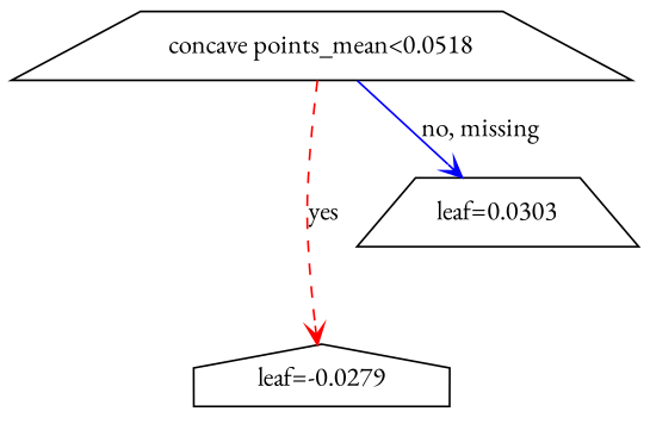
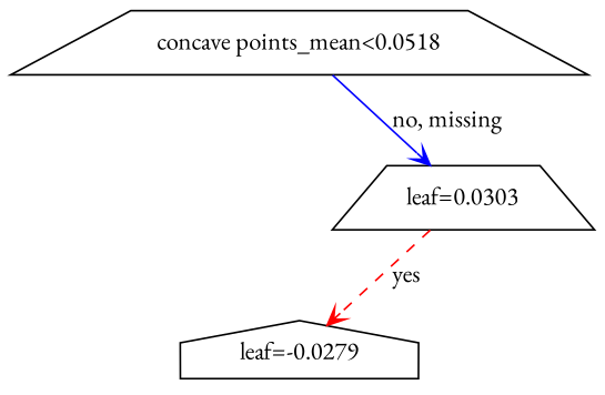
  digraph {
    fontname="EB Garamond"
    rankdir=UD
    node [fontname="EB Garamond" shape=trapezium]
    edge [arrowhead=vee fontname="EB Garamond"]
    n1 [label="concave points_mean<0.0518"]
    n2 [label="leaf=-0.0279" shape=house]
    n3 [label="leaf=0.0303"]
-   n1 -> n2 [color="#FF0000" label=yes style=dashed]
+   n3 -> n2 [color="#FF0000" label=yes style=dashed]
    n1 -> n3 [color="#0000FF" label="no, missing" style=solid]
  }
